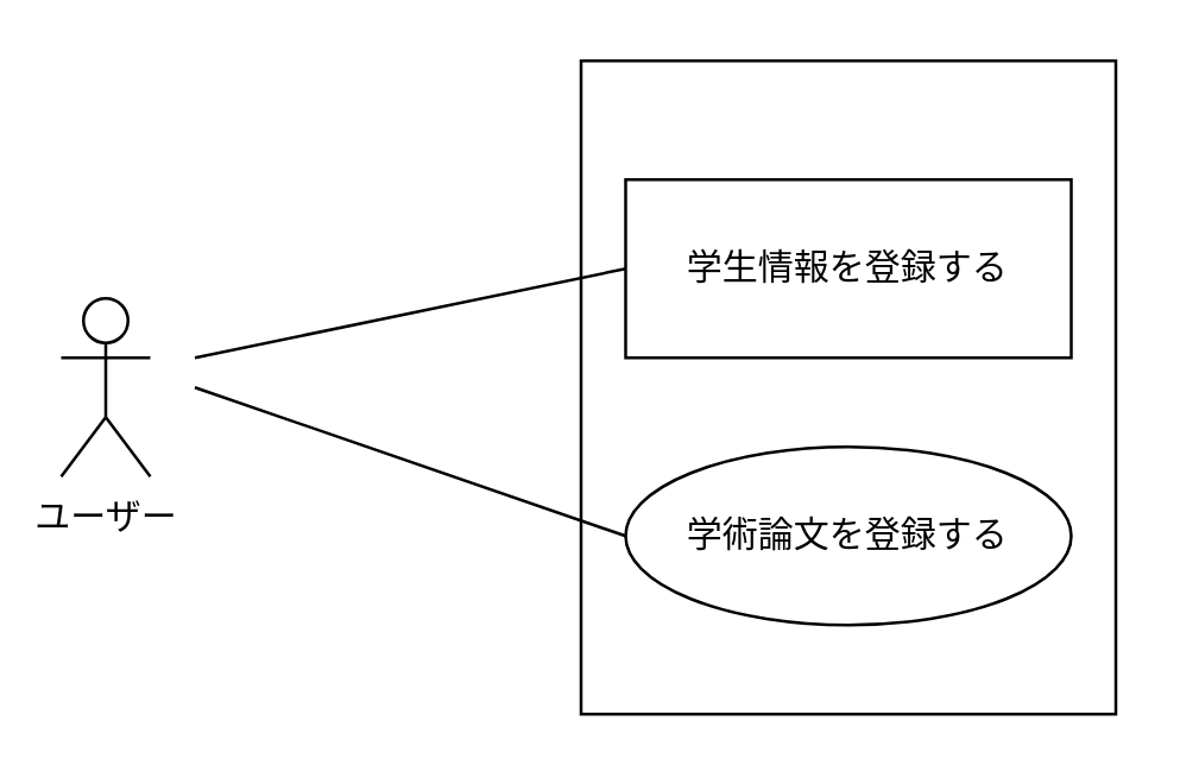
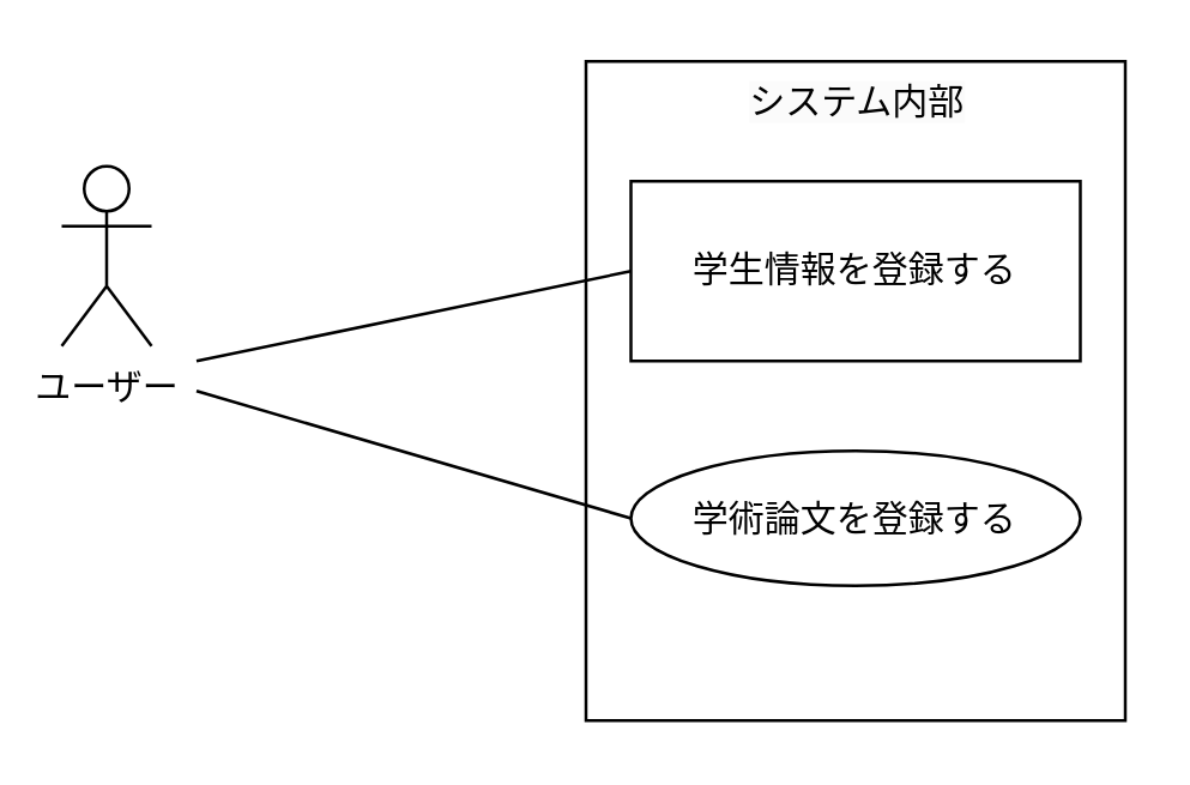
  <mxCell id="0" />
  <mxCell id="1" parent="0" />
- <mxCell id="2" value="ユーザー" style="shape=umlActor;verticalLabelPosition=bottom;verticalAlign=top;html=1;" vertex="1" parent="1"><mxGeometry x="20" y="100" width="30" height="60" as="geometry" /></mxCell>
+ <mxCell id="2" value="ユーザー" style="shape=umlActor;verticalLabelPosition=bottom;verticalAlign=top;html=1;" vertex="1" parent="1"><mxGeometry x="20" y="55" width="30" height="60" as="geometry" /></mxCell>
  <mxCell id="3" value="" style="whiteSpace=wrap;html=1;align=center;" vertex="1" parent="1"><mxGeometry x="195" y="20" width="180" height="220" as="geometry" /></mxCell>
+ <mxCell id="4" value="&lt;span style=&quot;color: rgb(0, 0, 0); font-family: Helvetica; font-size: 12px; font-style: normal; font-variant-ligatures: normal; font-variant-caps: normal; font-weight: 400; letter-spacing: normal; orphans: 2; text-align: center; text-indent: 0px; text-transform: none; widows: 2; word-spacing: 0px; -webkit-text-stroke-width: 0px; white-space: normal; background-color: rgb(251, 251, 251); text-decoration-thickness: initial; text-decoration-style: initial; text-decoration-color: initial; display: inline !important; float: none;&quot;&gt;システム内部&lt;/span&gt;" style="text;whiteSpace=wrap;html=1;" vertex="1" parent="1"><mxGeometry x="247.5" y="20" width="75" height="40" as="geometry" /></mxCell>
  <mxCell id="5" value="学生情報を登録する" style="whiteSpace=wrap;html=1;rounded=0;" vertex="1" parent="1"><mxGeometry x="210" y="60" width="150" height="60" as="geometry" /></mxCell>
- <mxCell id="6" value="学術論文を登録する" style="ellipse;whiteSpace=wrap;html=1;" vertex="1" parent="1"><mxGeometry x="210" y="150" width="150" height="60" as="geometry" /></mxCell>
+ <mxCell id="6" value="学術論文を登録する" style="ellipse;whiteSpace=wrap;html=1;" vertex="1" parent="1"><mxGeometry x="210" y="150" width="150" height="45" as="geometry" /></mxCell>
  <mxCell id="7" style="edgeStyle=none;html=1;entryX=0;entryY=0.5;entryDx=0;entryDy=0;endArrow=none;endFill=0;" edge="1" parent="1" target="5"><mxGeometry relative="1" as="geometry"><mxPoint x="65" y="120" as="sourcePoint" /></mxGeometry></mxCell>
  <mxCell id="8" style="edgeStyle=none;html=1;entryX=0;entryY=0.5;entryDx=0;entryDy=0;endArrow=none;endFill=0;" edge="1" parent="1" target="6"><mxGeometry relative="1" as="geometry"><mxPoint x="65" y="130" as="sourcePoint" /><mxPoint x="220" y="100" as="targetPoint" /></mxGeometry></mxCell>
